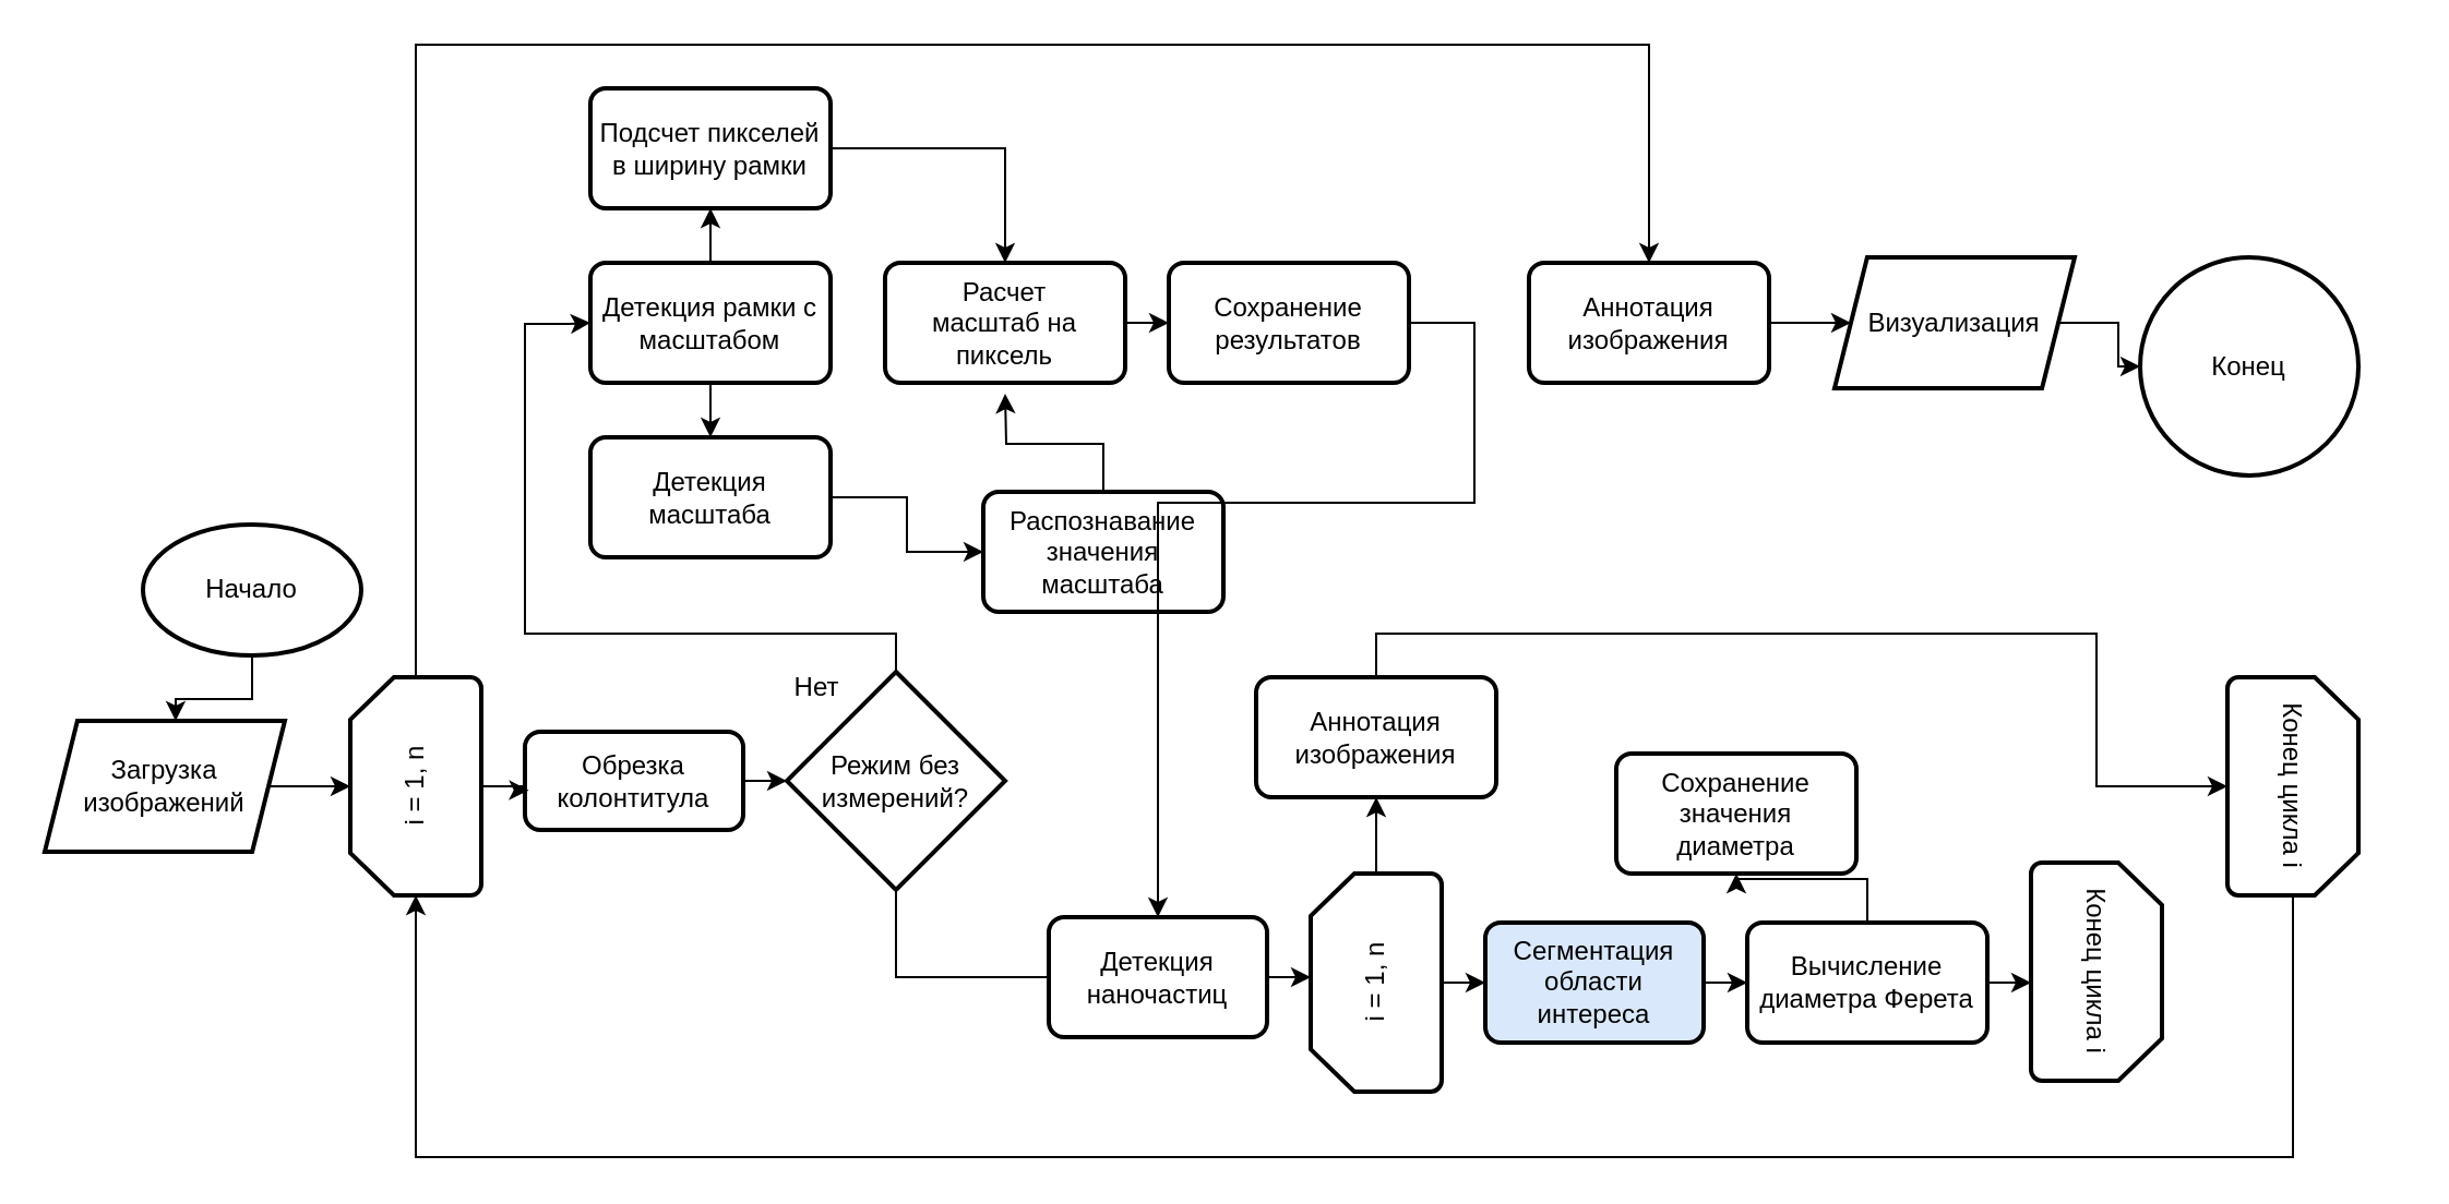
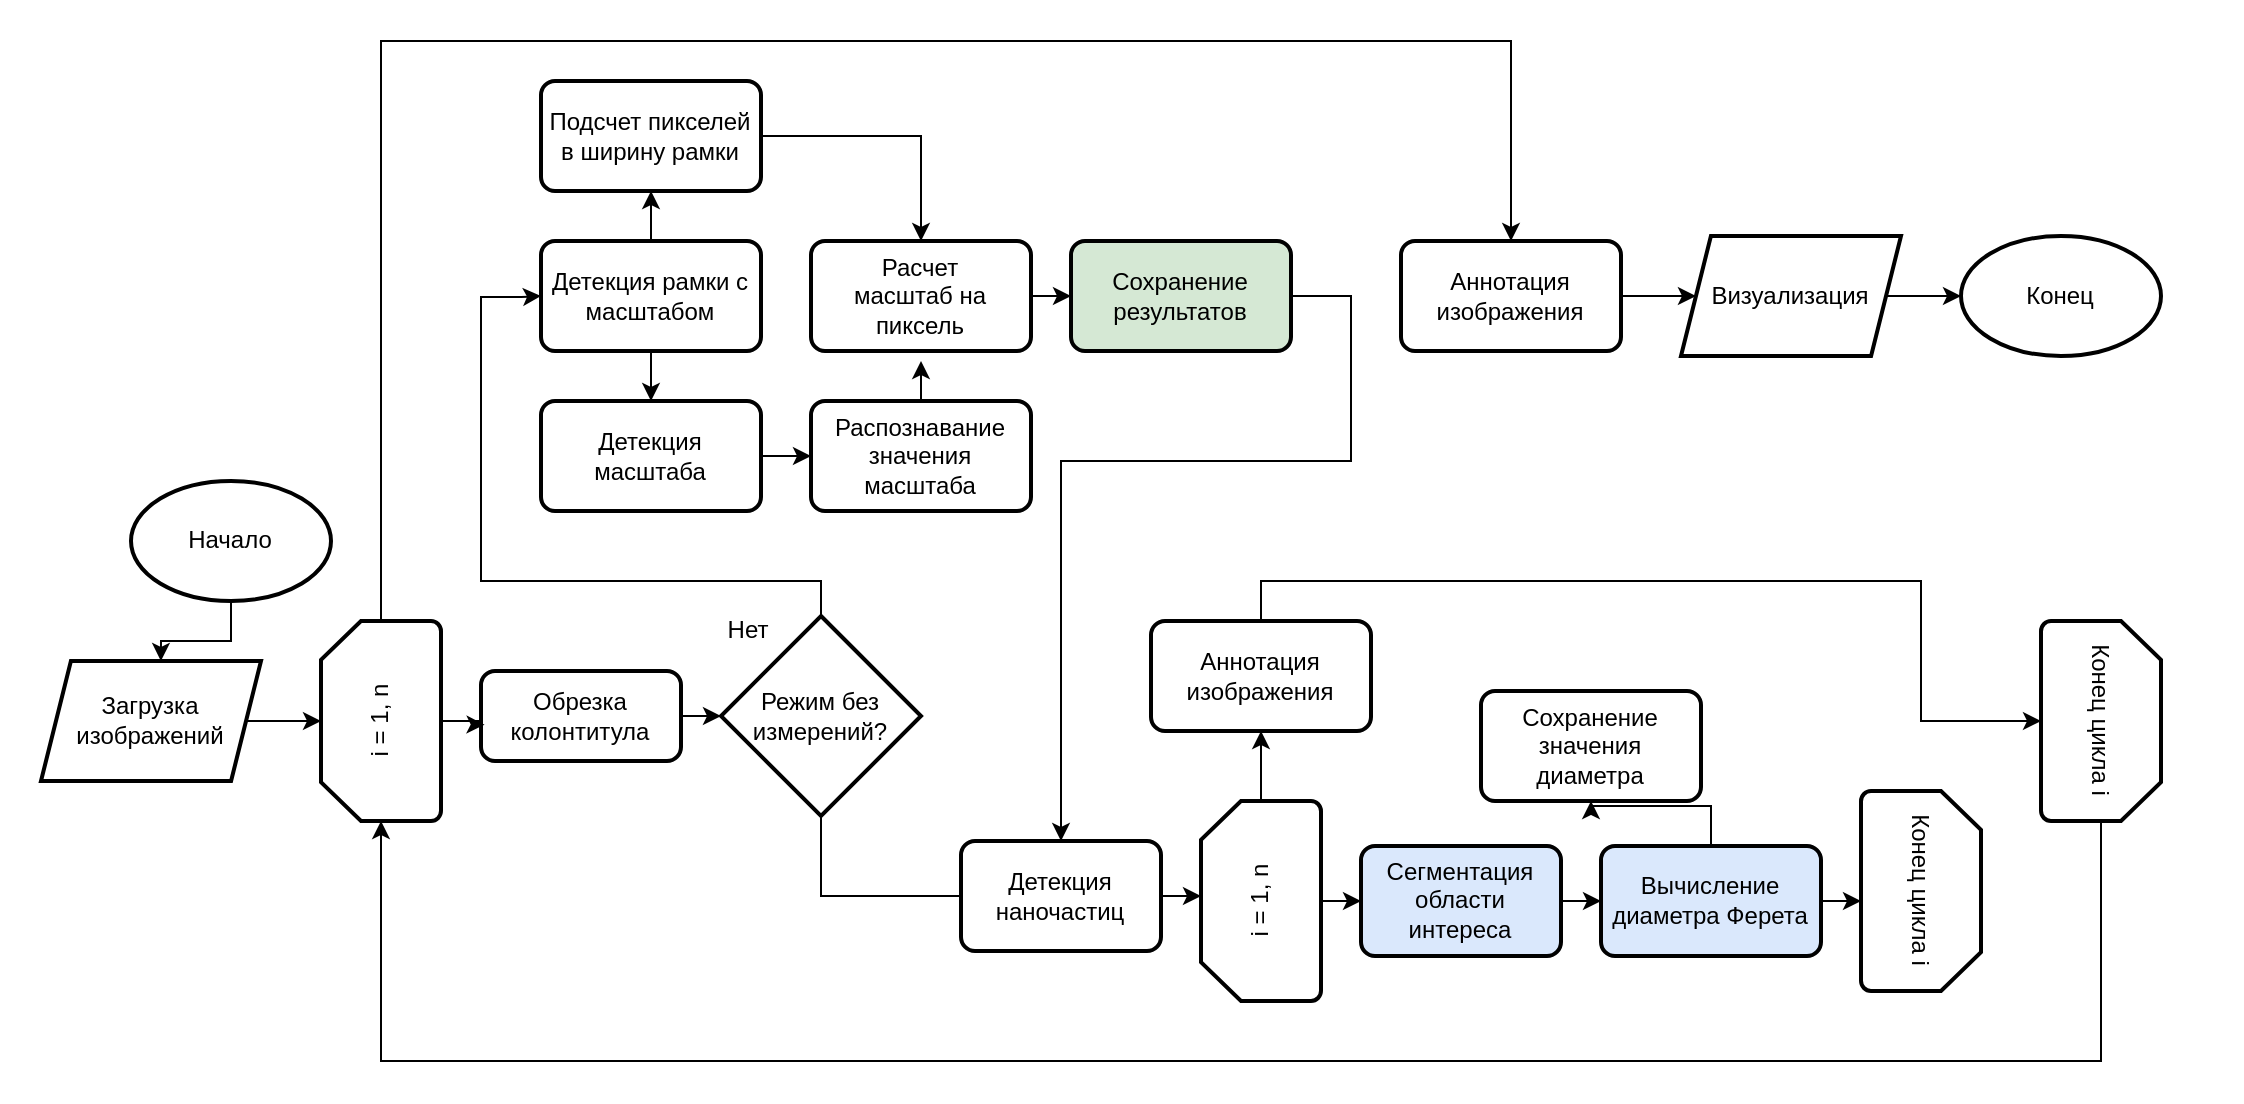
  <mxCell id="0" />
  <mxCell id="1" parent="0" />
  <mxCell id="2" value="Начало" style="strokeWidth=2;html=1;shape=mxgraph.flowchart.start_1;whiteSpace=wrap;" vertex="1" parent="1"><mxGeometry x="65" y="240" width="100" height="60" as="geometry" /></mxCell>
  <mxCell id="3" value="Загрузка&lt;br&gt;изображений" style="shape=parallelogram;html=1;strokeWidth=2;perimeter=parallelogramPerimeter;whiteSpace=wrap;rounded=1;arcSize=0;size=0.136;" vertex="1" parent="1"><mxGeometry x="20" y="330" width="110" height="60" as="geometry" /></mxCell>
  <mxCell id="4" style="edgeStyle=orthogonalEdgeStyle;rounded=0;orthogonalLoop=1;jettySize=auto;html=1;entryX=0.545;entryY=0;entryDx=0;entryDy=0;entryPerimeter=0;" edge="1" parent="1" source="2" target="3"><mxGeometry relative="1" as="geometry" /></mxCell>
  <mxCell id="5" style="edgeStyle=orthogonalEdgeStyle;rounded=0;orthogonalLoop=1;jettySize=auto;html=1;entryX=0.5;entryY=0;entryDx=0;entryDy=0;" edge="1" parent="1" source="6" target="44"><mxGeometry relative="1" as="geometry"><Array as="points"><mxPoint x="190" y="20" /><mxPoint x="755" y="20" /></Array></mxGeometry></mxCell>
  <mxCell id="6" value="i = 1, n" style="strokeWidth=2;html=1;shape=mxgraph.flowchart.loop_limit;whiteSpace=wrap;rotation=-90;" vertex="1" parent="1"><mxGeometry x="140" y="330" width="100" height="60" as="geometry" /></mxCell>
  <mxCell id="7" style="edgeStyle=orthogonalEdgeStyle;rounded=0;orthogonalLoop=1;jettySize=auto;html=1;entryX=0.5;entryY=0;entryDx=0;entryDy=0;entryPerimeter=0;" edge="1" parent="1" source="3" target="6"><mxGeometry relative="1" as="geometry" /></mxCell>
  <mxCell id="8" value="Обрезка колонтитула" style="rounded=1;whiteSpace=wrap;html=1;absoluteArcSize=1;arcSize=14;strokeWidth=2;" vertex="1" parent="1"><mxGeometry x="240" y="335" width="100" height="45" as="geometry" /></mxCell>
  <mxCell id="9" style="edgeStyle=orthogonalEdgeStyle;rounded=0;orthogonalLoop=1;jettySize=auto;html=1;entryX=0.018;entryY=0.596;entryDx=0;entryDy=0;entryPerimeter=0;" edge="1" parent="1" source="6" target="8"><mxGeometry relative="1" as="geometry" /></mxCell>
  <mxCell id="10" style="edgeStyle=orthogonalEdgeStyle;rounded=0;orthogonalLoop=1;jettySize=auto;html=1;entryX=0;entryY=0.5;entryDx=0;entryDy=0;endArrow=none;" edge="1" parent="1" source="12" target="14"><mxGeometry relative="1" as="geometry"><Array as="points"><mxPoint x="410" y="448" /><mxPoint x="480" y="448" /></Array></mxGeometry></mxCell>
  <mxCell id="11" style="edgeStyle=orthogonalEdgeStyle;rounded=0;orthogonalLoop=1;jettySize=auto;html=1;entryX=0;entryY=0.5;entryDx=0;entryDy=0;" edge="1" parent="1" source="12" target="34"><mxGeometry relative="1" as="geometry"><Array as="points"><mxPoint x="410" y="290" /><mxPoint x="240" y="290" /><mxPoint x="240" y="148" /><mxPoint x="260" y="148" /></Array></mxGeometry></mxCell>
  <mxCell id="12" value="Режим без измерений?" style="strokeWidth=2;html=1;shape=mxgraph.flowchart.decision;whiteSpace=wrap;" vertex="1" parent="1"><mxGeometry x="360" y="307.5" width="100" height="100" as="geometry" /></mxCell>
  <mxCell id="13" style="edgeStyle=orthogonalEdgeStyle;rounded=0;orthogonalLoop=1;jettySize=auto;html=1;entryX=0;entryY=0.5;entryDx=0;entryDy=0;entryPerimeter=0;" edge="1" parent="1" source="8" target="12"><mxGeometry relative="1" as="geometry" /></mxCell>
  <mxCell id="14" value="Детекция наночастиц" style="rounded=1;whiteSpace=wrap;html=1;absoluteArcSize=1;arcSize=14;strokeWidth=2;" vertex="1" parent="1"><mxGeometry x="480" y="420" width="100" height="55" as="geometry" /></mxCell>
  <mxCell id="15" style="edgeStyle=orthogonalEdgeStyle;rounded=0;orthogonalLoop=1;jettySize=auto;html=1;entryX=0;entryY=0.5;entryDx=0;entryDy=0;" edge="1" parent="1" source="17" target="20"><mxGeometry relative="1" as="geometry" /></mxCell>
  <mxCell id="16" style="edgeStyle=orthogonalEdgeStyle;rounded=0;orthogonalLoop=1;jettySize=auto;html=1;entryX=0.5;entryY=1;entryDx=0;entryDy=0;" edge="1" parent="1" source="17" target="26"><mxGeometry relative="1" as="geometry"><mxPoint x="630" y="380" as="targetPoint" /></mxGeometry></mxCell>
  <mxCell id="17" value="i = 1, n" style="strokeWidth=2;html=1;shape=mxgraph.flowchart.loop_limit;whiteSpace=wrap;rotation=-90;" vertex="1" parent="1"><mxGeometry x="580" y="420" width="100" height="60" as="geometry" /></mxCell>
  <mxCell id="18" style="edgeStyle=orthogonalEdgeStyle;rounded=0;orthogonalLoop=1;jettySize=auto;html=1;entryX=0.525;entryY=0;entryDx=0;entryDy=0;entryPerimeter=0;" edge="1" parent="1" source="14" target="17"><mxGeometry relative="1" as="geometry" /></mxCell>
  <mxCell id="19" style="edgeStyle=orthogonalEdgeStyle;rounded=0;orthogonalLoop=1;jettySize=auto;html=1;entryX=0;entryY=0.5;entryDx=0;entryDy=0;" edge="1" parent="1" source="20" target="22"><mxGeometry relative="1" as="geometry" /></mxCell>
  <mxCell id="20" value="Сегментация области интереса" style="rounded=1;whiteSpace=wrap;html=1;absoluteArcSize=1;arcSize=14;strokeWidth=2;fillColor=#dae8fc;" vertex="1" parent="1"><mxGeometry x="680" y="422.5" width="100" height="55" as="geometry" /></mxCell>
  <mxCell id="21" value="" style="edgeStyle=orthogonalEdgeStyle;rounded=0;orthogonalLoop=1;jettySize=auto;html=1;" edge="1" parent="1" source="22" target="25"><mxGeometry relative="1" as="geometry" /></mxCell>
- <mxCell id="22" value="Вычисление диаметра Ферета" style="rounded=1;whiteSpace=wrap;html=1;absoluteArcSize=1;arcSize=14;strokeWidth=2;" vertex="1" parent="1"><mxGeometry x="800" y="422.5" width="110" height="55" as="geometry" /></mxCell>
+ <mxCell id="22" value="Вычисление диаметра Ферета" style="rounded=1;whiteSpace=wrap;html=1;absoluteArcSize=1;arcSize=14;strokeWidth=2;fillColor=#dae8fc;" vertex="1" parent="1"><mxGeometry x="800" y="422.5" width="110" height="55" as="geometry" /></mxCell>
  <mxCell id="23" value="Конец цикла i" style="strokeWidth=2;html=1;shape=mxgraph.flowchart.loop_limit;whiteSpace=wrap;rotation=90;" vertex="1" parent="1"><mxGeometry x="910" y="415" width="100" height="60" as="geometry" /></mxCell>
  <mxCell id="24" style="edgeStyle=orthogonalEdgeStyle;rounded=0;orthogonalLoop=1;jettySize=auto;html=1;entryX=0.55;entryY=1;entryDx=0;entryDy=0;entryPerimeter=0;" edge="1" parent="1" source="22" target="23"><mxGeometry relative="1" as="geometry" /></mxCell>
  <mxCell id="25" value="Сохранение значения диаметра" style="rounded=1;whiteSpace=wrap;html=1;absoluteArcSize=1;arcSize=14;strokeWidth=2;" vertex="1" parent="1"><mxGeometry x="740" y="345" width="110" height="55" as="geometry" /></mxCell>
  <mxCell id="26" value="Аннотация изображения" style="rounded=1;whiteSpace=wrap;html=1;absoluteArcSize=1;arcSize=14;strokeWidth=2;" vertex="1" parent="1"><mxGeometry x="575" y="310" width="110" height="55" as="geometry" /></mxCell>
  <mxCell id="27" value="Конец цикла i" style="strokeWidth=2;html=1;shape=mxgraph.flowchart.loop_limit;whiteSpace=wrap;rotation=90;" vertex="1" parent="1"><mxGeometry x="1000" y="330" width="100" height="60" as="geometry" /></mxCell>
  <mxCell id="28" style="edgeStyle=orthogonalEdgeStyle;rounded=0;orthogonalLoop=1;jettySize=auto;html=1;entryX=0.5;entryY=1;entryDx=0;entryDy=0;entryPerimeter=0;" edge="1" parent="1" source="26" target="27"><mxGeometry relative="1" as="geometry"><Array as="points"><mxPoint x="630" y="290" /><mxPoint x="960" y="290" /><mxPoint x="960" y="360" /></Array></mxGeometry></mxCell>
  <mxCell id="29" value="Нет" style="text;html=1;align=center;verticalAlign=middle;whiteSpace=wrap;rounded=0;" vertex="1" parent="1"><mxGeometry x="344" y="300" width="60" height="30" as="geometry" /></mxCell>
  <mxCell id="30" style="edgeStyle=orthogonalEdgeStyle;rounded=0;orthogonalLoop=1;jettySize=auto;html=1;entryX=0;entryY=0.5;entryDx=0;entryDy=0;" edge="1" parent="1" source="31" target="40"><mxGeometry relative="1" as="geometry" /></mxCell>
  <mxCell id="31" value="Детекция масштаба" style="rounded=1;whiteSpace=wrap;html=1;absoluteArcSize=1;arcSize=14;strokeWidth=2;" vertex="1" parent="1"><mxGeometry x="270" y="200" width="110" height="55" as="geometry" /></mxCell>
  <mxCell id="32" value="" style="edgeStyle=orthogonalEdgeStyle;rounded=0;orthogonalLoop=1;jettySize=auto;html=1;" edge="1" parent="1" source="34" target="36"><mxGeometry relative="1" as="geometry" /></mxCell>
  <mxCell id="33" style="edgeStyle=orthogonalEdgeStyle;rounded=0;orthogonalLoop=1;jettySize=auto;html=1;entryX=0.5;entryY=0;entryDx=0;entryDy=0;" edge="1" parent="1" source="34" target="31"><mxGeometry relative="1" as="geometry" /></mxCell>
  <mxCell id="34" value="Детекция рамки с масштабом" style="rounded=1;whiteSpace=wrap;html=1;absoluteArcSize=1;arcSize=14;strokeWidth=2;" vertex="1" parent="1"><mxGeometry x="270" y="120" width="110" height="55" as="geometry" /></mxCell>
  <mxCell id="35" style="edgeStyle=orthogonalEdgeStyle;rounded=0;orthogonalLoop=1;jettySize=auto;html=1;entryX=0.5;entryY=0;entryDx=0;entryDy=0;" edge="1" parent="1" source="36" target="38"><mxGeometry relative="1" as="geometry" /></mxCell>
  <mxCell id="36" value="Подсчет пикселей в ширину рамки" style="rounded=1;whiteSpace=wrap;html=1;absoluteArcSize=1;arcSize=14;strokeWidth=2;" vertex="1" parent="1"><mxGeometry x="270" y="40" width="110" height="55" as="geometry" /></mxCell>
  <mxCell id="37" style="edgeStyle=orthogonalEdgeStyle;rounded=0;orthogonalLoop=1;jettySize=auto;html=1;entryX=0;entryY=0.5;entryDx=0;entryDy=0;" edge="1" parent="1" source="38" target="42"><mxGeometry relative="1" as="geometry" /></mxCell>
  <mxCell id="38" value="Расчет &lt;br&gt;масштаб на пиксель" style="rounded=1;whiteSpace=wrap;html=1;absoluteArcSize=1;arcSize=14;strokeWidth=2;" vertex="1" parent="1"><mxGeometry x="405" y="120" width="110" height="55" as="geometry" /></mxCell>
  <mxCell id="39" style="edgeStyle=orthogonalEdgeStyle;rounded=0;orthogonalLoop=1;jettySize=auto;html=1;" edge="1" parent="1" source="40"><mxGeometry relative="1" as="geometry"><mxPoint x="460" y="180" as="targetPoint" /></mxGeometry></mxCell>
- <mxCell id="40" value="Распознавание значения масштаба" style="rounded=1;whiteSpace=wrap;html=1;absoluteArcSize=1;arcSize=14;strokeWidth=2;" vertex="1" parent="1"><mxGeometry x="450" y="225" width="110" height="55" as="geometry" /></mxCell>
+ <mxCell id="40" value="Распознавание значения масштаба" style="rounded=1;whiteSpace=wrap;html=1;absoluteArcSize=1;arcSize=14;strokeWidth=2;" vertex="1" parent="1"><mxGeometry x="405" y="200" width="110" height="55" as="geometry" /></mxCell>
  <mxCell id="41" style="edgeStyle=orthogonalEdgeStyle;rounded=0;orthogonalLoop=1;jettySize=auto;html=1;entryX=0.5;entryY=0;entryDx=0;entryDy=0;" edge="1" parent="1" source="42" target="14"><mxGeometry relative="1" as="geometry"><Array as="points"><mxPoint x="675" y="148" /><mxPoint x="675" y="230" /><mxPoint x="530" y="230" /></Array></mxGeometry></mxCell>
- <mxCell id="42" value="Сохранение результатов" style="rounded=1;whiteSpace=wrap;html=1;absoluteArcSize=1;arcSize=14;strokeWidth=2;" vertex="1" parent="1"><mxGeometry x="535" y="120" width="110" height="55" as="geometry" /></mxCell>
+ <mxCell id="42" value="Сохранение результатов" style="rounded=1;whiteSpace=wrap;html=1;absoluteArcSize=1;arcSize=14;strokeWidth=2;fillColor=#d5e8d4;" vertex="1" parent="1"><mxGeometry x="535" y="120" width="110" height="55" as="geometry" /></mxCell>
  <mxCell id="43" style="edgeStyle=orthogonalEdgeStyle;rounded=0;orthogonalLoop=1;jettySize=auto;html=1;entryX=0;entryY=0.5;entryDx=0;entryDy=0;" edge="1" parent="1" source="44" target="45"><mxGeometry relative="1" as="geometry" /></mxCell>
  <mxCell id="44" value="Аннотация изображения" style="rounded=1;whiteSpace=wrap;html=1;absoluteArcSize=1;arcSize=14;strokeWidth=2;" vertex="1" parent="1"><mxGeometry x="700" y="120" width="110" height="55" as="geometry" /></mxCell>
  <mxCell id="45" value="Визуализация" style="shape=parallelogram;html=1;strokeWidth=2;perimeter=parallelogramPerimeter;whiteSpace=wrap;rounded=1;arcSize=0;size=0.136;" vertex="1" parent="1"><mxGeometry x="840" y="117.5" width="110" height="60" as="geometry" /></mxCell>
- <mxCell id="46" value="Конец" style="strokeWidth=2;html=1;shape=mxgraph.flowchart.start_1;whiteSpace=wrap;" vertex="1" parent="1"><mxGeometry x="980" y="117.5" width="100" height="100" as="geometry" /></mxCell>
+ <mxCell id="46" value="Конец" style="strokeWidth=2;html=1;shape=mxgraph.flowchart.start_1;whiteSpace=wrap;" vertex="1" parent="1"><mxGeometry x="980" y="117.5" width="100" height="60" as="geometry" /></mxCell>
  <mxCell id="47" style="edgeStyle=orthogonalEdgeStyle;rounded=0;orthogonalLoop=1;jettySize=auto;html=1;entryX=0;entryY=0.5;entryDx=0;entryDy=0;entryPerimeter=0;" edge="1" parent="1" source="45" target="46"><mxGeometry relative="1" as="geometry" /></mxCell>
  <mxCell id="48" style="edgeStyle=orthogonalEdgeStyle;rounded=0;orthogonalLoop=1;jettySize=auto;html=1;entryX=0;entryY=0.5;entryDx=0;entryDy=0;entryPerimeter=0;" edge="1" parent="1" source="27" target="6"><mxGeometry relative="1" as="geometry"><Array as="points"><mxPoint x="1050" y="530" /><mxPoint x="190" y="530" /></Array></mxGeometry></mxCell>
